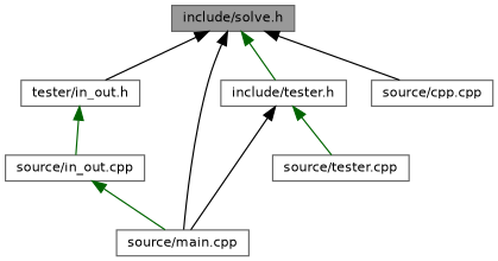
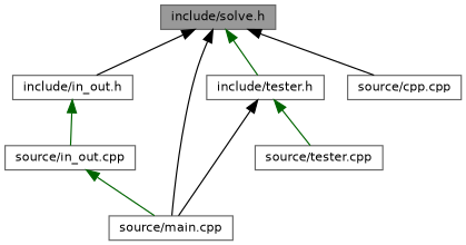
  digraph {
    node [color=grey40 fillcolor=white fontname=Helvetica fontsize=10 shape=box style=filled]
    edge [color=black dir=back fontname=Helvetica fontsize=10 labelfontname=Helvetica labelfontsize=10 style=solid]
    n1 [color=gray40 fillcolor=grey60 fontcolor=black height=0.2 label="include/solve.h" width=0.4]
-   n2 [height=0.2 label="tester/in_out.h" width=0.4]
+   n2 [height=0.2 label="include/in_out.h" width=0.4]
    n3 [height=0.2 label="source/main.cpp" width=0.4]
    n4 [height=0.2 label="include/tester.h" width=0.4]
    n5 [height=0.2 label="source/cpp.cpp" width=0.4]
    n6 [height=0.2 label="source/in_out.cpp" width=0.4]
    n7 [height=0.2 label="source/tester.cpp" width=0.4]
    n1 -> n2
    n1 -> n3
    n1 -> n4 [color=darkgreen]
    n1 -> n5
    n2 -> n6 [color=darkgreen]
    n4 -> n3
    n4 -> n7 [color=darkgreen]
    n6 -> n3 [color=darkgreen]
  }
